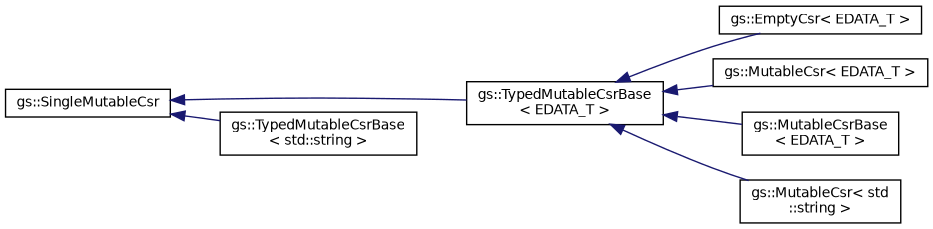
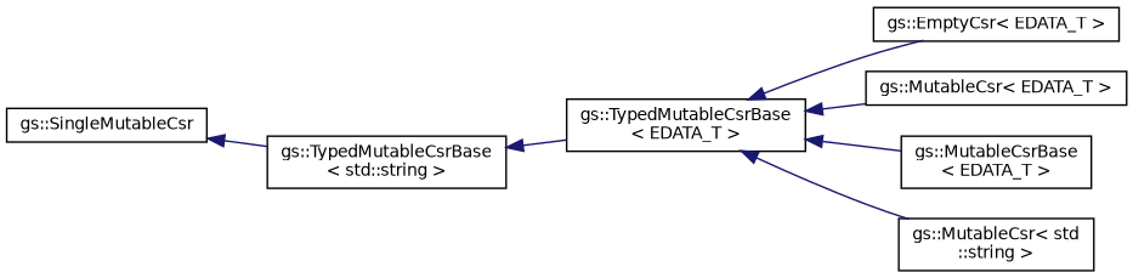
  digraph {
    rankdir=LR
    node [color=black fillcolor=white fontname=Helvetica fontsize=10 shape=record style=filled]
    edge [color=midnightblue dir=back fontname=Helvetica fontsize=10 labelfontname=Helvetica labelfontsize=10 style=solid]
    n1 [height=0.2 label="gs::SingleMutableCsr" width=0.4]
    n2 [height=0.2 label="gs::TypedMutableCsrBase\l\< EDATA_T \>" width=0.4]
    n3 [height=0.2 label="gs::TypedMutableCsrBase\l\< std::string \>" width=0.4]
    n4 [height=0.2 label="gs::EmptyCsr\< EDATA_T \>" width=0.4]
    n5 [height=0.2 label="gs::MutableCsr\< EDATA_T \>" width=0.4]
    n6 [height=0.2 label="gs::MutableCsrBase\l\< EDATA_T \>" width=0.4]
    n7 [height=0.2 label="gs::MutableCsr\< std\l::string \>" width=0.4]
-   n1 -> n2
+   n3 -> n2
    n1 -> n3
    n2 -> n4
    n2 -> n5
    n2 -> n6
    n2 -> n7
  }
